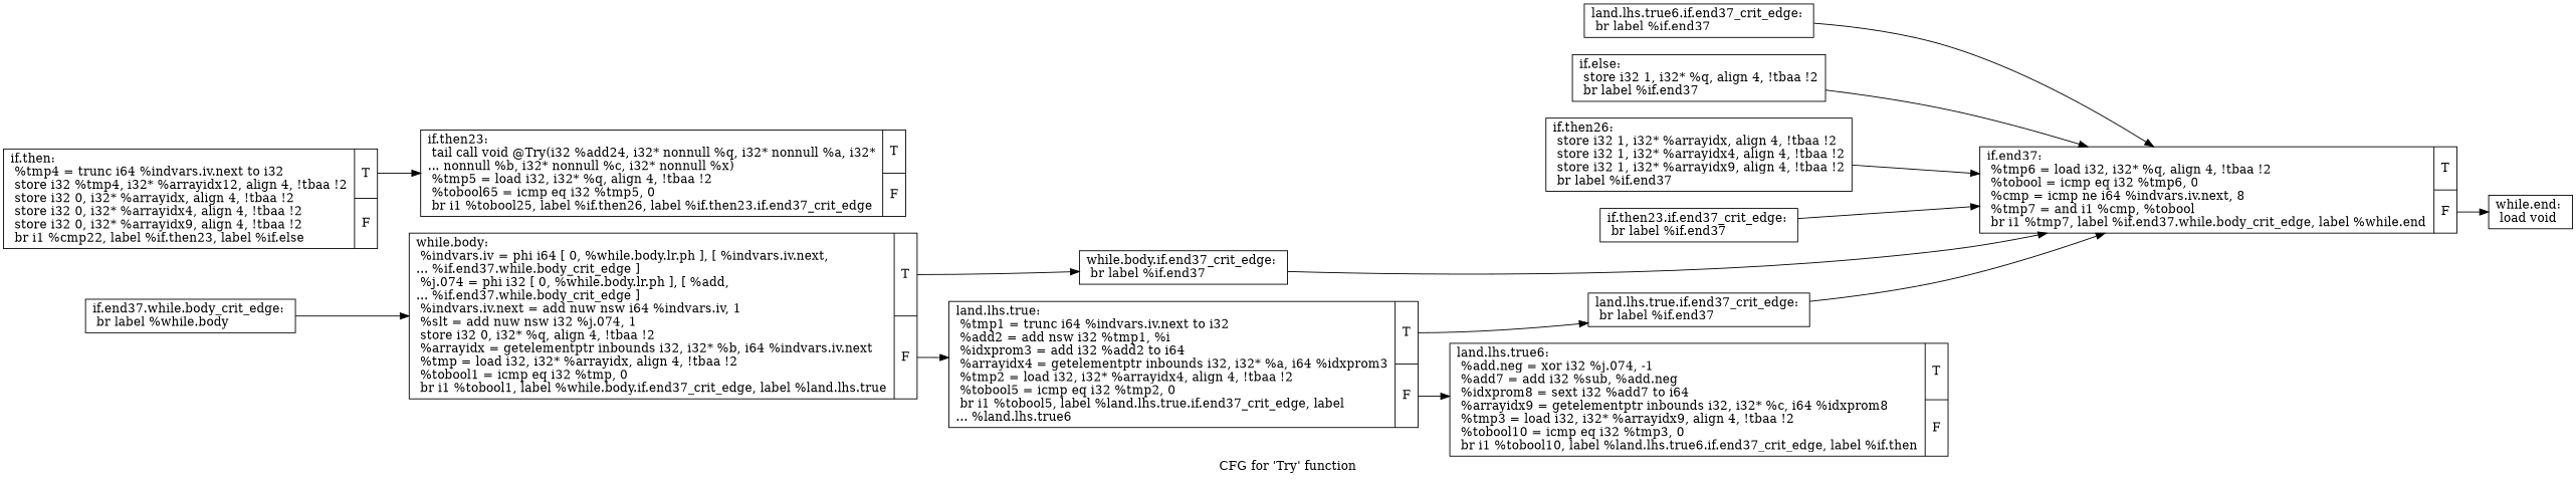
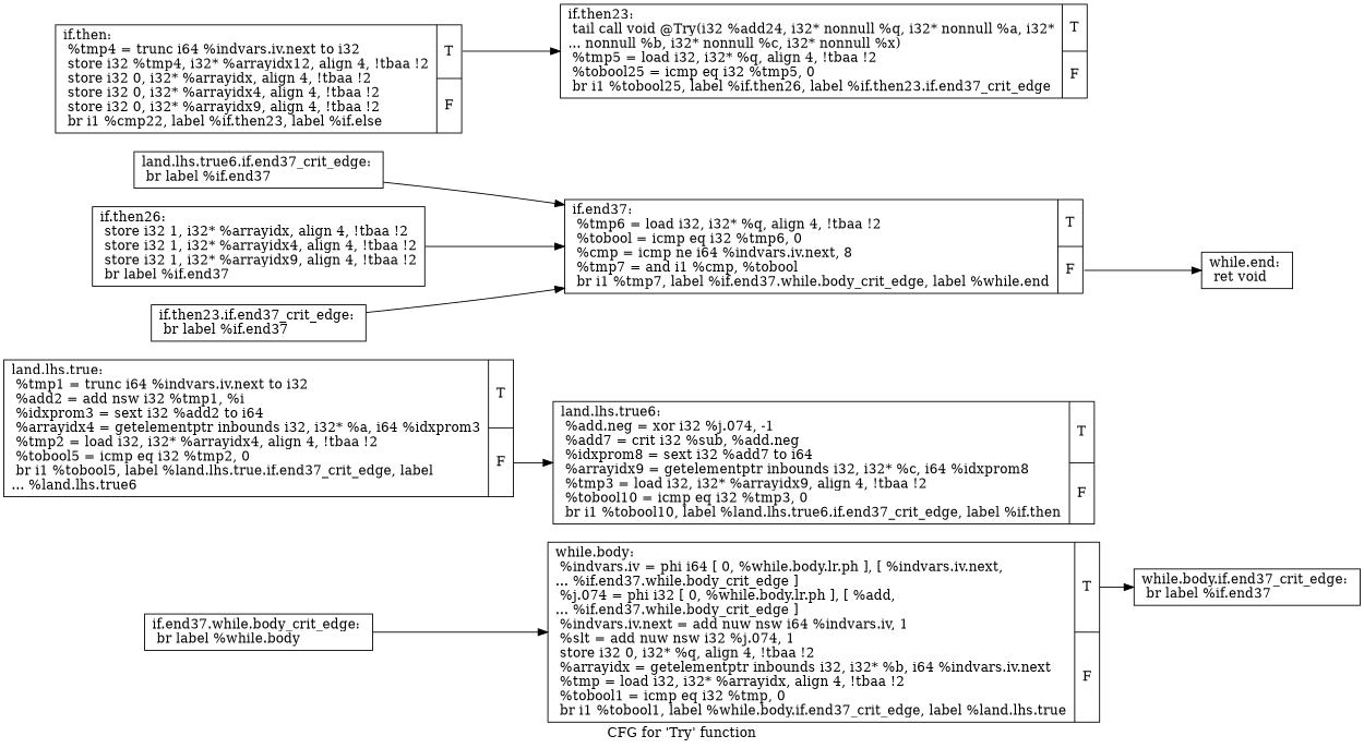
  digraph {
    label="CFG for 'Try' function"
    rankdir=LR
    node [shape=record]
    n1 [label="{while.body:                                       \l  %indvars.iv = phi i64 [ 0, %while.body.lr.ph ], [ %indvars.iv.next,\l... %if.end37.while.body_crit_edge ]\l  %j.074 = phi i32 [ 0, %while.body.lr.ph ], [ %add,\l... %if.end37.while.body_crit_edge ]\l  %indvars.iv.next = add nuw nsw i64 %indvars.iv, 1\l  %slt = add nuw nsw i32 %j.074, 1\l  store i32 0, i32* %q, align 4, !tbaa !2\l  %arrayidx = getelementptr inbounds i32, i32* %b, i64 %indvars.iv.next\l  %tmp = load i32, i32* %arrayidx, align 4, !tbaa !2\l  %tobool1 = icmp eq i32 %tmp, 0\l  br i1 %tobool1, label %while.body.if.end37_crit_edge, label %land.lhs.true\l|{<s0>T|<s1>F}}"]
    n2 [label="{while.body.if.end37_crit_edge:                    \l  br label %if.end37\l}"]
-   n3 [label="{land.lhs.true:                                    \l  %tmp1 = trunc i64 %indvars.iv.next to i32\l  %add2 = add nsw i32 %tmp1, %i\l  %idxprom3 = add i32 %add2 to i64\l  %arrayidx4 = getelementptr inbounds i32, i32* %a, i64 %idxprom3\l  %tmp2 = load i32, i32* %arrayidx4, align 4, !tbaa !2\l  %tobool5 = icmp eq i32 %tmp2, 0\l  br i1 %tobool5, label %land.lhs.true.if.end37_crit_edge, label\l... %land.lhs.true6\l|{<s0>T|<s1>F}}"]
+   n3 [label="{land.lhs.true:                                    \l  %tmp1 = trunc i64 %indvars.iv.next to i32\l  %add2 = add nsw i32 %tmp1, %i\l  %idxprom3 = sext i32 %add2 to i64\l  %arrayidx4 = getelementptr inbounds i32, i32* %a, i64 %idxprom3\l  %tmp2 = load i32, i32* %arrayidx4, align 4, !tbaa !2\l  %tobool5 = icmp eq i32 %tmp2, 0\l  br i1 %tobool5, label %land.lhs.true.if.end37_crit_edge, label\l... %land.lhs.true6\l|{<s0>T|<s1>F}}"]
    n4 [label="{if.end37:                                         \l  %tmp6 = load i32, i32* %q, align 4, !tbaa !2\l  %tobool = icmp eq i32 %tmp6, 0\l  %cmp = icmp ne i64 %indvars.iv.next, 8\l  %tmp7 = and i1 %cmp, %tobool\l  br i1 %tmp7, label %if.end37.while.body_crit_edge, label %while.end\l|{<s0>T|<s1>F}}"]
-   n5 [label="{land.lhs.true.if.end37_crit_edge:                 \l  br label %if.end37\l}"]
-   n6 [label="{land.lhs.true6:                                   \l  %add.neg = xor i32 %j.074, -1\l  %add7 = add i32 %sub, %add.neg\l  %idxprom8 = sext i32 %add7 to i64\l  %arrayidx9 = getelementptr inbounds i32, i32* %c, i64 %idxprom8\l  %tmp3 = load i32, i32* %arrayidx9, align 4, !tbaa !2\l  %tobool10 = icmp eq i32 %tmp3, 0\l  br i1 %tobool10, label %land.lhs.true6.if.end37_crit_edge, label %if.then\l|{<s0>T|<s1>F}}"]
-   n7 [label="{while.end:                                        \l  load void\l}"]
+   n6 [label="{land.lhs.true6:                                   \l  %add.neg = xor i32 %j.074, -1\l  %add7 = crit i32 %sub, %add.neg\l  %idxprom8 = sext i32 %add7 to i64\l  %arrayidx9 = getelementptr inbounds i32, i32* %c, i64 %idxprom8\l  %tmp3 = load i32, i32* %arrayidx9, align 4, !tbaa !2\l  %tobool10 = icmp eq i32 %tmp3, 0\l  br i1 %tobool10, label %land.lhs.true6.if.end37_crit_edge, label %if.then\l|{<s0>T|<s1>F}}"]
+   n7 [label="{while.end:                                        \l  ret void\l}"]
    n8 [label="{if.end37.while.body_crit_edge:                    \l  br label %while.body\l}"]
    n9 [label="{land.lhs.true6.if.end37_crit_edge:                \l  br label %if.end37\l}"]
    n10 [label="{if.then:                                          \l  %tmp4 = trunc i64 %indvars.iv.next to i32\l  store i32 %tmp4, i32* %arrayidx12, align 4, !tbaa !2\l  store i32 0, i32* %arrayidx, align 4, !tbaa !2\l  store i32 0, i32* %arrayidx4, align 4, !tbaa !2\l  store i32 0, i32* %arrayidx9, align 4, !tbaa !2\l  br i1 %cmp22, label %if.then23, label %if.else\l|{<s0>T|<s1>F}}"]
-   n11 [label="{if.then23:                                        \l  tail call void @Try(i32 %add24, i32* nonnull %q, i32* nonnull %a, i32*\l... nonnull %b, i32* nonnull %c, i32* nonnull %x)\l  %tmp5 = load i32, i32* %q, align 4, !tbaa !2\l  %tobool65 = icmp eq i32 %tmp5, 0\l  br i1 %tobool25, label %if.then26, label %if.then23.if.end37_crit_edge\l|{<s0>T|<s1>F}}"]
-   n12 [label="{if.else:                                          \l  store i32 1, i32* %q, align 4, !tbaa !2\l  br label %if.end37\l}"]
+   n11 [label="{if.then23:                                        \l  tail call void @Try(i32 %add24, i32* nonnull %q, i32* nonnull %a, i32*\l... nonnull %b, i32* nonnull %c, i32* nonnull %x)\l  %tmp5 = load i32, i32* %q, align 4, !tbaa !2\l  %tobool25 = icmp eq i32 %tmp5, 0\l  br i1 %tobool25, label %if.then26, label %if.then23.if.end37_crit_edge\l|{<s0>T|<s1>F}}"]
    n13 [label="{if.then26:                                        \l  store i32 1, i32* %arrayidx, align 4, !tbaa !2\l  store i32 1, i32* %arrayidx4, align 4, !tbaa !2\l  store i32 1, i32* %arrayidx9, align 4, !tbaa !2\l  br label %if.end37\l}"]
    n14 [label="{if.then23.if.end37_crit_edge:                     \l  br label %if.end37\l}"]
    n1 -> n2 [tailport=s0]
-   n1 -> n3 [tailport=s1]
-   n2 -> n4
-   n3 -> n5 [tailport=s0]
    n3 -> n6 [tailport=s1]
    n4 -> n7 [tailport=s1]
-   n5 -> n4
    n8 -> n1
    n9 -> n4
    n10 -> n11 [tailport=s0]
-   n12 -> n4
    n13 -> n4
    n14 -> n4
  }
